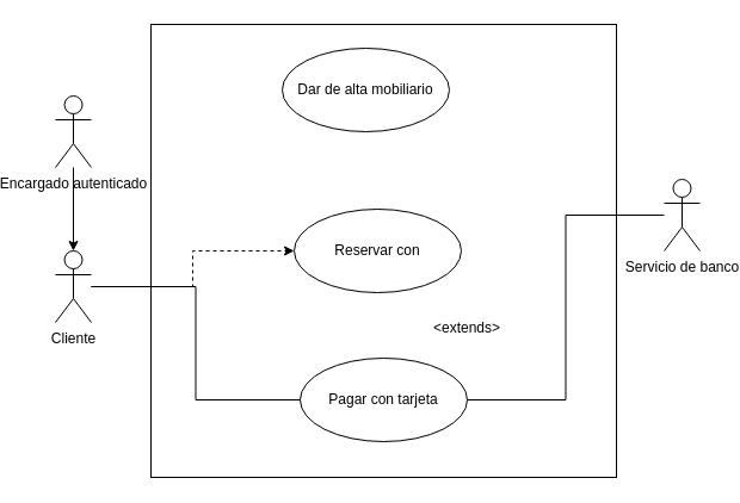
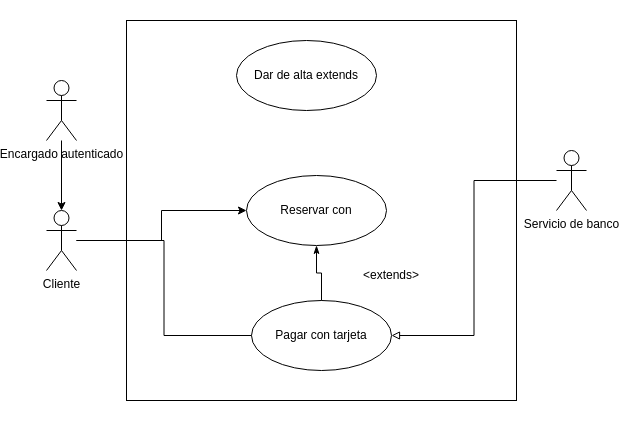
  <mxCell id="0" />
  <mxCell id="1" parent="0" />
  <mxCell id="2" style="edgeStyle=orthogonalEdgeStyle;rounded=0;orthogonalLoop=1;jettySize=auto;html=1;" edge="1" parent="1" source="3" target="6"><mxGeometry relative="1" as="geometry" /></mxCell>
  <mxCell id="3" value="Encargado autenticado" style="shape=umlActor;verticalLabelPosition=bottom;verticalAlign=top;html=1;outlineConnect=0;" vertex="1" parent="1"><mxGeometry x="20" y="80" width="30" height="60" as="geometry" /></mxCell>
- <mxCell id="4" style="edgeStyle=orthogonalEdgeStyle;rounded=0;orthogonalLoop=1;jettySize=auto;html=1;endArrow=classic;endFill=1;dashed=1;" edge="1" parent="1" source="6" target="11"><mxGeometry relative="1" as="geometry" /></mxCell>
+ <mxCell id="4" style="edgeStyle=orthogonalEdgeStyle;rounded=0;orthogonalLoop=1;jettySize=auto;html=1;endArrow=classic;endFill=1;" edge="1" parent="1" source="6" target="11"><mxGeometry relative="1" as="geometry" /></mxCell>
  <mxCell id="5" style="edgeStyle=orthogonalEdgeStyle;rounded=0;orthogonalLoop=1;jettySize=auto;html=1;entryX=0;entryY=0.5;entryDx=0;entryDy=0;endArrow=none;endFill=0;" edge="1" parent="1" source="6" target="13"><mxGeometry relative="1" as="geometry" /></mxCell>
  <mxCell id="6" value="Cliente" style="shape=umlActor;verticalLabelPosition=bottom;verticalAlign=top;html=1;outlineConnect=0;" vertex="1" parent="1"><mxGeometry x="20" y="210" width="30" height="60" as="geometry" /></mxCell>
- <mxCell id="7" style="edgeStyle=orthogonalEdgeStyle;rounded=0;orthogonalLoop=1;jettySize=auto;html=1;entryX=1;entryY=0.5;entryDx=0;entryDy=0;endArrow=none;endFill=0;" edge="1" parent="1" source="8" target="13"><mxGeometry relative="1" as="geometry" /></mxCell>
+ <mxCell id="7" style="edgeStyle=orthogonalEdgeStyle;rounded=0;orthogonalLoop=1;jettySize=auto;html=1;entryX=1;entryY=0.5;entryDx=0;entryDy=0;endArrow=block;endFill=0;" edge="1" parent="1" source="8" target="13"><mxGeometry relative="1" as="geometry" /></mxCell>
  <mxCell id="8" value="Servicio de banco" style="shape=umlActor;verticalLabelPosition=bottom;verticalAlign=top;html=1;outlineConnect=0;" vertex="1" parent="1"><mxGeometry x="530" y="150" width="30" height="60" as="geometry" /></mxCell>
  <mxCell id="9" value="" style="rounded=0;whiteSpace=wrap;html=1;fillColor=none;" vertex="1" parent="1"><mxGeometry x="100" y="20" width="390" height="380" as="geometry" /></mxCell>
- <mxCell id="10" value="Dar de alta mobiliario" style="ellipse;whiteSpace=wrap;html=1;fillColor=none;" vertex="1" parent="1"><mxGeometry x="210" y="40" width="140" height="70" as="geometry" /></mxCell>
+ <mxCell id="10" value="Dar de alta extends" style="ellipse;whiteSpace=wrap;html=1;fillColor=none;" vertex="1" parent="1"><mxGeometry x="210" y="40" width="140" height="70" as="geometry" /></mxCell>
  <mxCell id="11" value="Reservar con" style="ellipse;whiteSpace=wrap;html=1;fillColor=none;" vertex="1" parent="1"><mxGeometry x="220" y="175" width="140" height="70" as="geometry" /></mxCell>
+ <mxCell id="12" style="edgeStyle=orthogonalEdgeStyle;rounded=0;orthogonalLoop=1;jettySize=auto;html=1;entryX=0.5;entryY=1;entryDx=0;entryDy=0;endArrow=classicThin;endFill=1;" edge="1" parent="1" source="13" target="11"><mxGeometry relative="1" as="geometry" /></mxCell>
  <mxCell id="13" value="Pagar con tarjeta" style="ellipse;whiteSpace=wrap;html=1;fillColor=none;" vertex="1" parent="1"><mxGeometry x="225" y="300" width="140" height="70" as="geometry" /></mxCell>
  <mxCell id="14" value="&amp;lt;extends&amp;gt;" style="text;html=1;strokeColor=none;fillColor=none;align=center;verticalAlign=middle;whiteSpace=wrap;rounded=0;" vertex="1" parent="1"><mxGeometry x="335" y="260" width="60" height="30" as="geometry" /></mxCell>
